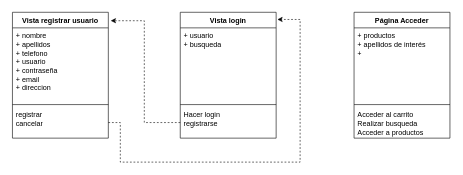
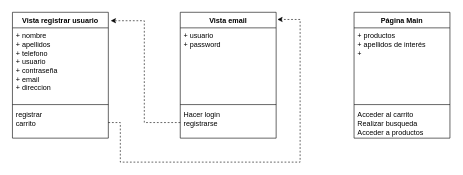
  <mxCell id="0" />
  <mxCell id="1" parent="0" />
  <mxCell id="2" value="Vista registrar usuario" style="swimlane;fontStyle=1;align=center;verticalAlign=top;childLayout=stackLayout;horizontal=1;startSize=26;horizontalStack=0;resizeParent=1;resizeParentMax=0;resizeLast=0;collapsible=1;marginBottom=0;whiteSpace=wrap;html=1;" parent="1" vertex="1"><mxGeometry x="20" y="20" width="160" height="210" as="geometry" /></mxCell>
  <mxCell id="3" value="&lt;div&gt;+ nombre&lt;/div&gt;&lt;div&gt;+ apellidos&lt;/div&gt;&lt;div&gt;+ telefono&lt;/div&gt;&lt;div&gt;+ usuario&lt;br&gt;&lt;/div&gt;&lt;div&gt;+ contraseña&lt;br&gt;&lt;/div&gt;&lt;div&gt;+ email&lt;/div&gt;&lt;div&gt;+ direccion&lt;br&gt;&lt;/div&gt;" style="text;strokeColor=none;fillColor=none;align=left;verticalAlign=top;spacingLeft=4;spacingRight=4;overflow=hidden;rotatable=0;points=[[0,0.5],[1,0.5]];portConstraint=eastwest;whiteSpace=wrap;html=1;" parent="2" vertex="1"><mxGeometry y="26" width="160" height="124" as="geometry" /></mxCell>
  <mxCell id="4" value="" style="line;strokeWidth=1;fillColor=none;align=left;verticalAlign=middle;spacingTop=-1;spacingLeft=3;spacingRight=3;rotatable=0;labelPosition=right;points=[];portConstraint=eastwest;strokeColor=inherit;" parent="2" vertex="1"><mxGeometry y="150" width="160" height="8" as="geometry" /></mxCell>
- <mxCell id="5" value="&lt;div&gt;registrar&lt;/div&gt;&lt;div&gt;cancelar&lt;/div&gt;" style="text;strokeColor=none;fillColor=none;align=left;verticalAlign=top;spacingLeft=4;spacingRight=4;overflow=hidden;rotatable=0;points=[[0,0.5],[1,0.5]];portConstraint=eastwest;whiteSpace=wrap;html=1;" parent="2" vertex="1"><mxGeometry y="158" width="160" height="52" as="geometry" /></mxCell>
- <mxCell id="6" value="Vista login" style="swimlane;fontStyle=1;align=center;verticalAlign=top;childLayout=stackLayout;horizontal=1;startSize=26;horizontalStack=0;resizeParent=1;resizeParentMax=0;resizeLast=0;collapsible=1;marginBottom=0;whiteSpace=wrap;html=1;" parent="1" vertex="1"><mxGeometry x="300" y="20" width="160" height="210" as="geometry" /></mxCell>
- <mxCell id="7" value="&lt;div&gt;+ usuario&lt;/div&gt;&lt;div&gt;+ busqueda&lt;br&gt;&lt;/div&gt;" style="text;strokeColor=none;fillColor=none;align=left;verticalAlign=top;spacingLeft=4;spacingRight=4;overflow=hidden;rotatable=0;points=[[0,0.5],[1,0.5]];portConstraint=eastwest;whiteSpace=wrap;html=1;" parent="6" vertex="1"><mxGeometry y="26" width="160" height="124" as="geometry" /></mxCell>
+ <mxCell id="5" value="&lt;div&gt;registrar&lt;/div&gt;&lt;div&gt;carrito&lt;/div&gt;" style="text;strokeColor=none;fillColor=none;align=left;verticalAlign=top;spacingLeft=4;spacingRight=4;overflow=hidden;rotatable=0;points=[[0,0.5],[1,0.5]];portConstraint=eastwest;whiteSpace=wrap;html=1;" parent="2" vertex="1"><mxGeometry y="158" width="160" height="52" as="geometry" /></mxCell>
+ <mxCell id="6" value="Vista email" style="swimlane;fontStyle=1;align=center;verticalAlign=top;childLayout=stackLayout;horizontal=1;startSize=26;horizontalStack=0;resizeParent=1;resizeParentMax=0;resizeLast=0;collapsible=1;marginBottom=0;whiteSpace=wrap;html=1;" parent="1" vertex="1"><mxGeometry x="300" y="20" width="160" height="210" as="geometry" /></mxCell>
+ <mxCell id="7" value="&lt;div&gt;+ usuario&lt;/div&gt;&lt;div&gt;+ password&lt;br&gt;&lt;/div&gt;" style="text;strokeColor=none;fillColor=none;align=left;verticalAlign=top;spacingLeft=4;spacingRight=4;overflow=hidden;rotatable=0;points=[[0,0.5],[1,0.5]];portConstraint=eastwest;whiteSpace=wrap;html=1;" parent="6" vertex="1"><mxGeometry y="26" width="160" height="124" as="geometry" /></mxCell>
  <mxCell id="8" value="" style="line;strokeWidth=1;fillColor=none;align=left;verticalAlign=middle;spacingTop=-1;spacingLeft=3;spacingRight=3;rotatable=0;labelPosition=right;points=[];portConstraint=eastwest;strokeColor=inherit;" parent="6" vertex="1"><mxGeometry y="150" width="160" height="8" as="geometry" /></mxCell>
  <mxCell id="9" value="&lt;div&gt;Hacer login&lt;/div&gt;&lt;div&gt;registrarse&lt;br&gt;&lt;/div&gt;" style="text;strokeColor=none;fillColor=none;align=left;verticalAlign=top;spacingLeft=4;spacingRight=4;overflow=hidden;rotatable=0;points=[[0,0.5],[1,0.5]];portConstraint=eastwest;whiteSpace=wrap;html=1;" parent="6" vertex="1"><mxGeometry y="158" width="160" height="52" as="geometry" /></mxCell>
  <mxCell id="10" style="edgeStyle=orthogonalEdgeStyle;rounded=0;orthogonalLoop=1;jettySize=auto;html=1;entryX=1.025;entryY=0.067;entryDx=0;entryDy=0;entryPerimeter=0;dashed=1;" parent="1" source="9" target="2" edge="1"><mxGeometry relative="1" as="geometry" /></mxCell>
  <mxCell id="11" style="edgeStyle=orthogonalEdgeStyle;rounded=0;orthogonalLoop=1;jettySize=auto;html=1;exitX=1;exitY=0.5;exitDx=0;exitDy=0;entryX=1.013;entryY=0.057;entryDx=0;entryDy=0;entryPerimeter=0;dashed=1;" parent="1" source="5" target="6" edge="1"><mxGeometry relative="1" as="geometry"><Array as="points"><mxPoint x="200" y="204" /><mxPoint x="200" y="270" /><mxPoint x="500" y="270" /><mxPoint x="500" y="32" /></Array></mxGeometry></mxCell>
- <mxCell id="12" value="Página Acceder" style="swimlane;fontStyle=1;align=center;verticalAlign=top;childLayout=stackLayout;horizontal=1;startSize=26;horizontalStack=0;resizeParent=1;resizeParentMax=0;resizeLast=0;collapsible=1;marginBottom=0;whiteSpace=wrap;html=1;" vertex="1" parent="1"><mxGeometry x="590" y="20" width="160" height="210" as="geometry" /></mxCell>
+ <mxCell id="12" value="Página Main" style="swimlane;fontStyle=1;align=center;verticalAlign=top;childLayout=stackLayout;horizontal=1;startSize=26;horizontalStack=0;resizeParent=1;resizeParentMax=0;resizeLast=0;collapsible=1;marginBottom=0;whiteSpace=wrap;html=1;" vertex="1" parent="1"><mxGeometry x="590" y="20" width="160" height="210" as="geometry" /></mxCell>
  <mxCell id="13" value="&lt;div&gt;+ productos&lt;/div&gt;&lt;div&gt;+ apellidos de interés&lt;/div&gt;&lt;div&gt;+ &lt;br&gt;&lt;/div&gt;" style="text;strokeColor=none;fillColor=none;align=left;verticalAlign=top;spacingLeft=4;spacingRight=4;overflow=hidden;rotatable=0;points=[[0,0.5],[1,0.5]];portConstraint=eastwest;whiteSpace=wrap;html=1;" vertex="1" parent="12"><mxGeometry y="26" width="160" height="124" as="geometry" /></mxCell>
  <mxCell id="14" value="" style="line;strokeWidth=1;fillColor=none;align=left;verticalAlign=middle;spacingTop=-1;spacingLeft=3;spacingRight=3;rotatable=0;labelPosition=right;points=[];portConstraint=eastwest;strokeColor=inherit;" vertex="1" parent="12"><mxGeometry y="150" width="160" height="8" as="geometry" /></mxCell>
  <mxCell id="15" value="&lt;div&gt;Acceder al carrito&lt;/div&gt;&lt;div&gt;Realizar busqueda&lt;/div&gt;&lt;div&gt;Acceder a productos&lt;br&gt;&lt;/div&gt;" style="text;strokeColor=none;fillColor=none;align=left;verticalAlign=top;spacingLeft=4;spacingRight=4;overflow=hidden;rotatable=0;points=[[0,0.5],[1,0.5]];portConstraint=eastwest;whiteSpace=wrap;html=1;" vertex="1" parent="12"><mxGeometry y="158" width="160" height="52" as="geometry" /></mxCell>
